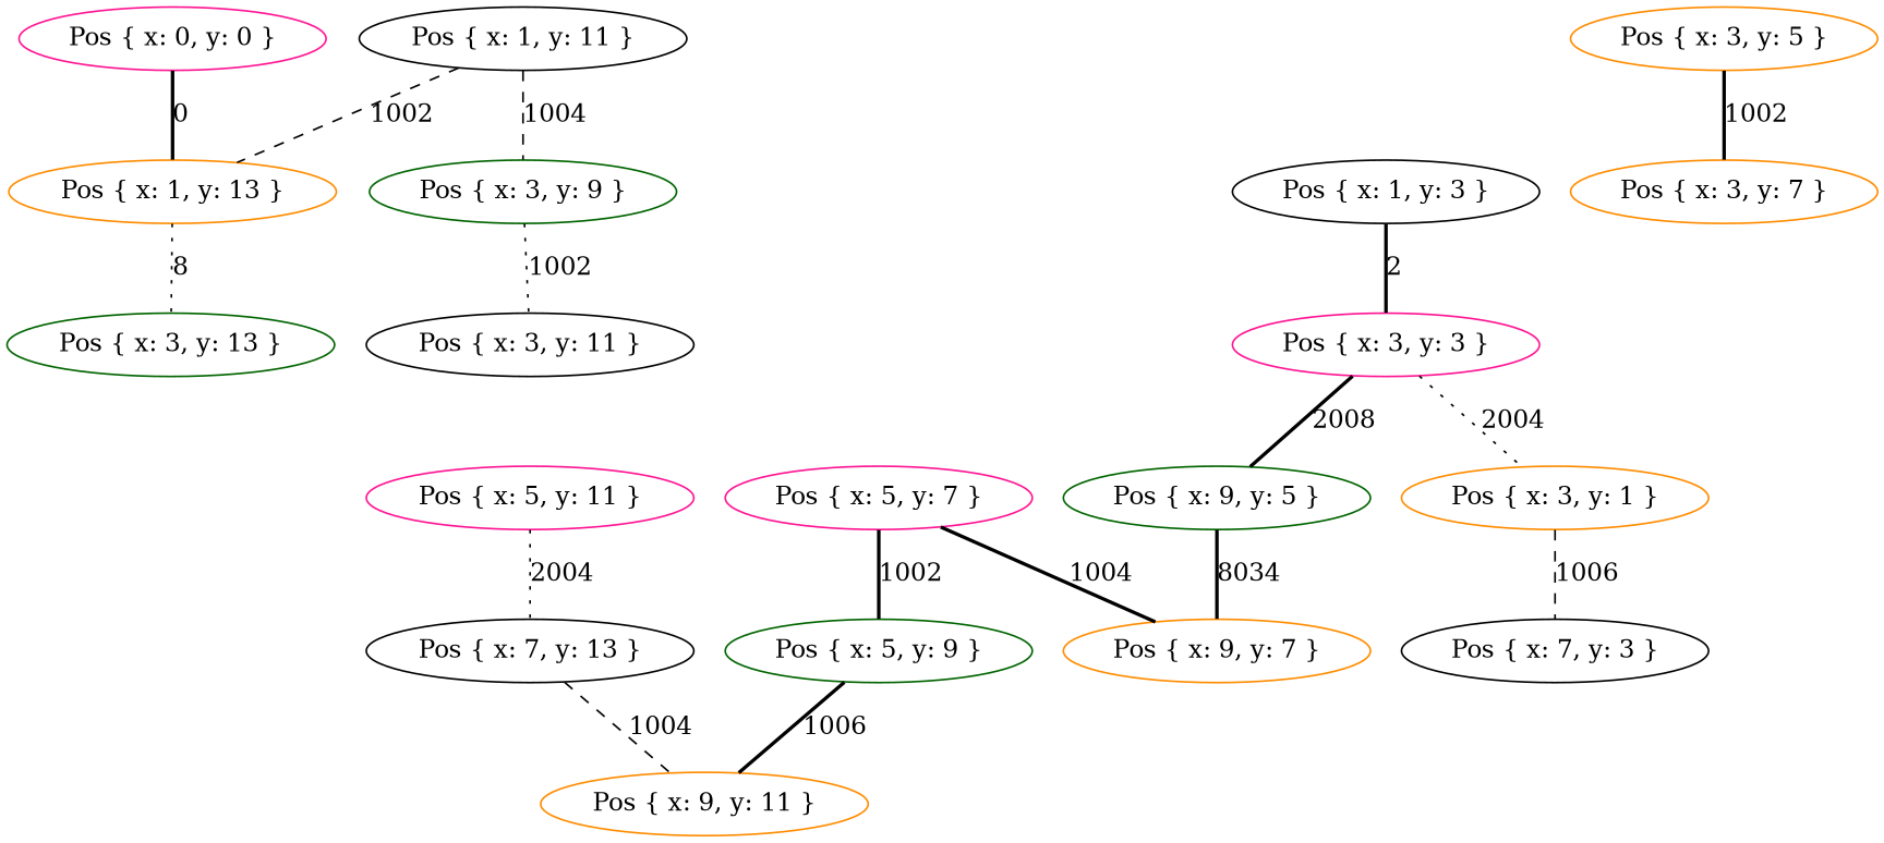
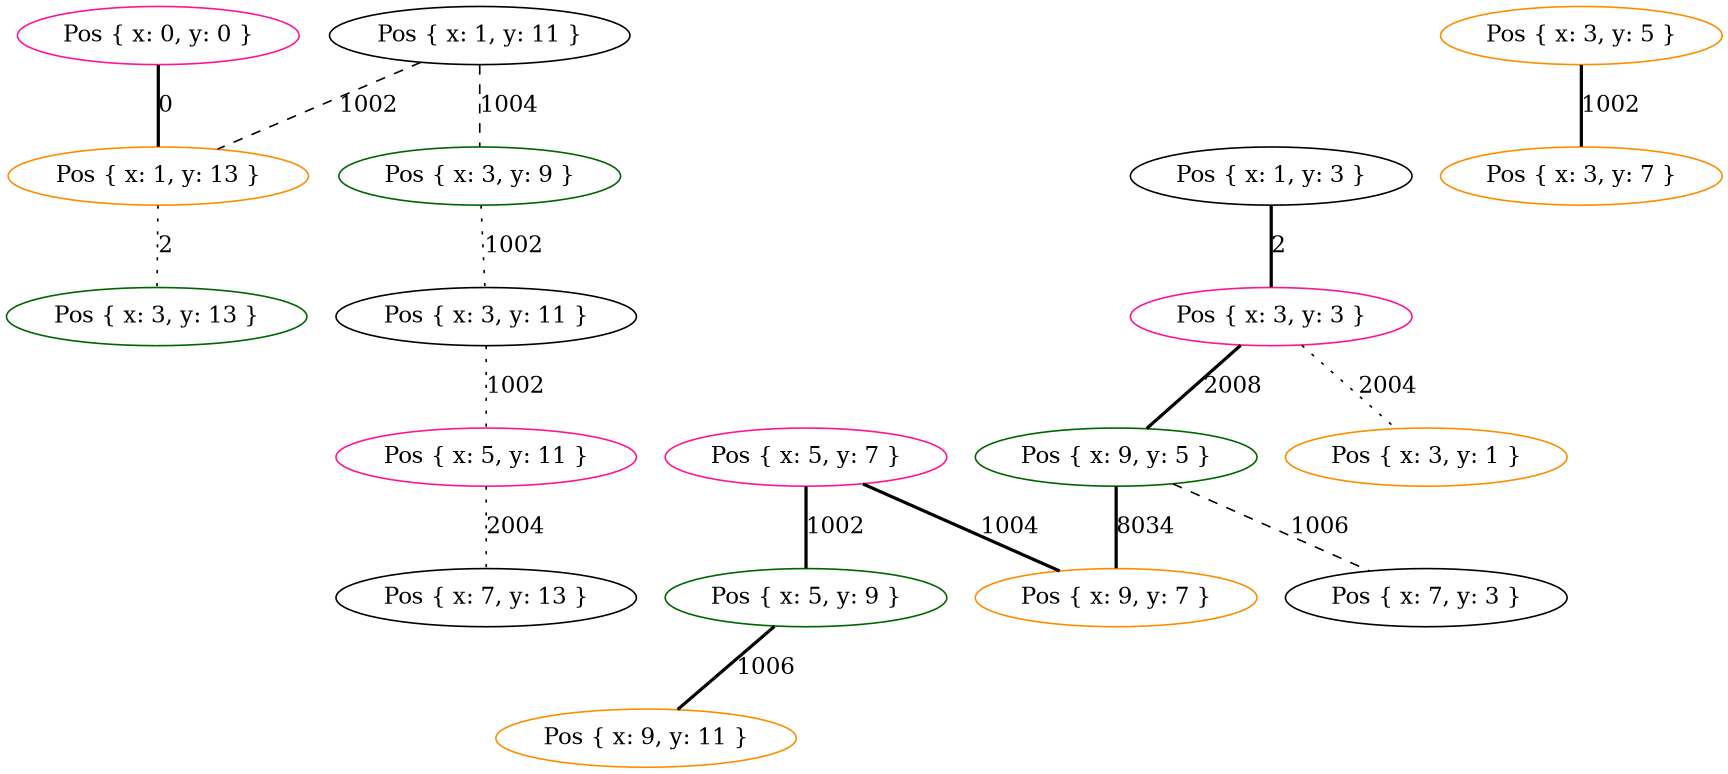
  graph {
    node [color=darkorange]
    edge [style=bold]
    n1 [color=deeppink label="Pos { x: 0, y: 0 }"]
    n2 [label="Pos { x: 1, y: 13 }"]
    n3 [color=darkgreen label="Pos { x: 3, y: 13 }"]
    n4 [color=black label="Pos { x: 1, y: 11 }"]
    n5 [color=darkgreen label="Pos { x: 3, y: 9 }"]
    n6 [color=black label="Pos { x: 3, y: 11 }"]
    n7 [color=deeppink label="Pos { x: 5, y: 11 }"]
    n8 [color=black label="Pos { x: 7, y: 13 }"]
    n9 [label="Pos { x: 9, y: 11 }"]
    n10 [color=darkgreen label="Pos { x: 5, y: 9 }"]
    n11 [color=deeppink label="Pos { x: 5, y: 7 }"]
    n12 [label="Pos { x: 9, y: 7 }"]
    n13 [color=darkgreen label="Pos { x: 9, y: 5 }"]
    n14 [color=deeppink label="Pos { x: 3, y: 3 }"]
    n15 [label="Pos { x: 3, y: 1 }"]
    n16 [color=black label="Pos { x: 1, y: 3 }"]
    n17 [color=black label="Pos { x: 7, y: 3 }"]
    n18 [label="Pos { x: 3, y: 7 }"]
    n19 [label="Pos { x: 3, y: 5 }"]
    n1 -- n2 [label=0]
-   n2 -- n3 [label=8 style=dotted]
+   n2 -- n3 [label=2 style=dotted]
    n4 -- n2 [label=1002 style=dashed]
    n4 -- n5 [label=1004 style=dashed]
    n5 -- n6 [label=1002 style=dotted]
+   n6 -- n7 [label=1002 style=dotted]
    n7 -- n8 [label=2004 style=dotted]
-   n8 -- n9 [label=1004 style=dashed]
    n10 -- n9 [label=1006]
    n11 -- n10 [label=1002]
    n11 -- n12 [label=1004]
    n13 -- n12 [label=8034]
    n14 -- n13 [label=2008]
    n14 -- n15 [label=2004 style=dotted]
-   n15 -- n17 [label=1006 style=dashed]
+   n13 -- n17 [label=1006 style=dashed]
    n16 -- n14 [label=2]
    n19 -- n18 [label=1002]
  }
